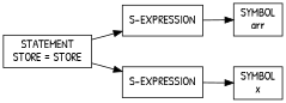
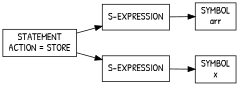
  digraph {
    nodesep=0.5
    ordering=out
    rankdir=LR
    fontname="Patrick Hand"
    node [fontname="Patrick Hand" fontsize=14 shape=box]
    edge [fontname="Patrick Hand"]
-   n1 [label="STATEMENT\nSTORE = STORE"]
+   n1 [label="STATEMENT\nACTION = STORE"]
    n2 [label="S-EXPRESSION"]
    n3 [label="S-EXPRESSION"]
    n4 [label="SYMBOL\narr"]
    n5 [label="SYMBOL\nx"]
    n1 -> n2
    n1 -> n3
    n2 -> n4
    n3 -> n5
  }
